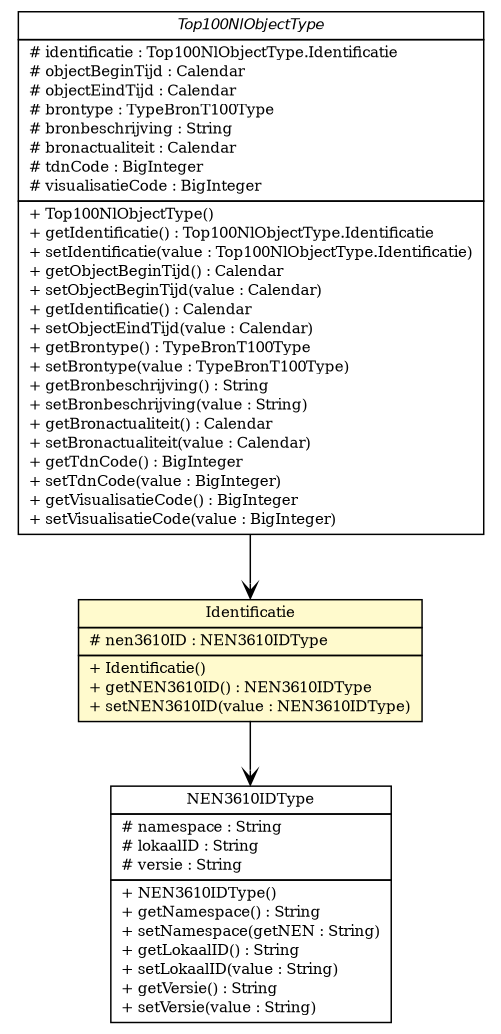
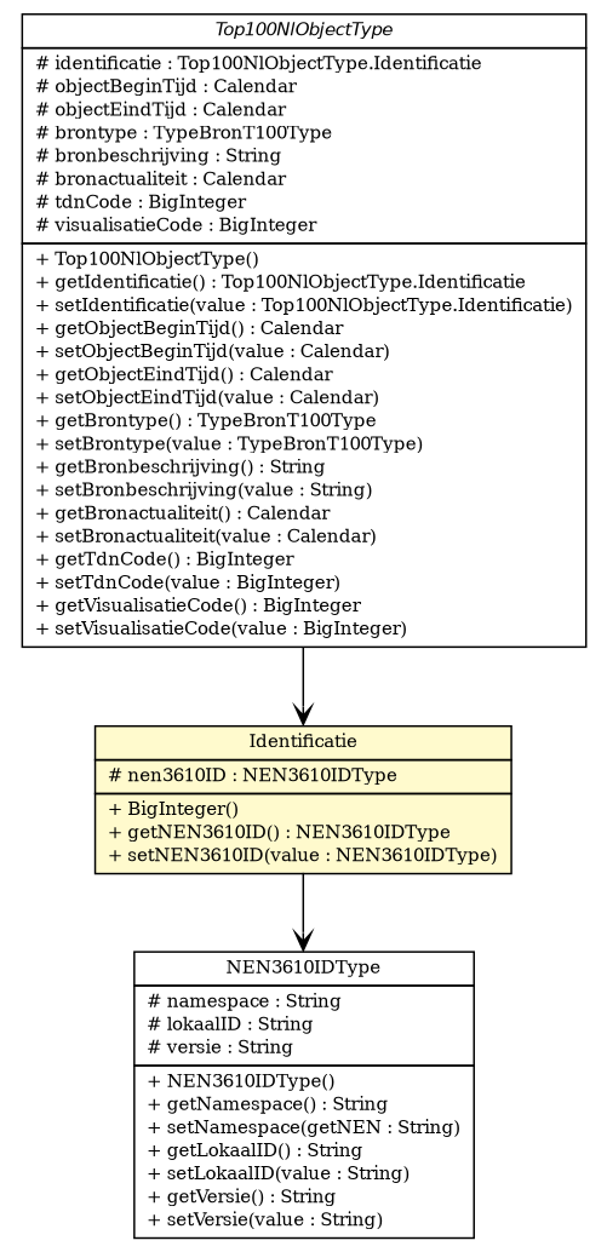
  digraph {
    fontname="DejaVu Serif"
    nodesep=0.25
    ranksep=0.5
    node [fontcolor=black fontname="DejaVu Serif" fontsize=10.0 shape=plaintext]
    edge [arrowhead=open color=black fontcolor=black fontname="DejaVu Serif" fontsize=10.0 headport=p labelfontname=Helvetica labelfontsize=10 tailport=p]
    n1 [label=<<table title="nl.b3p.topnl.top100nl.NEN3610IDType" border="0" cellborder="1" cellspacing="0" cellpadding="2" port="p" href="./NEN3610IDType.html"> 		<tr><td><table border="0" cellspacing="0" cellpadding="1"> <tr><td align="center" balign="center"> NEN3610IDType </td></tr> 		</table></td></tr> 		<tr><td><table border="0" cellspacing="0" cellpadding="1"> <tr><td align="left" balign="left"> # namespace : String </td></tr> <tr><td align="left" balign="left"> # lokaalID : String </td></tr> <tr><td align="left" balign="left"> # versie : String </td></tr> 		</table></td></tr> 		<tr><td><table border="0" cellspacing="0" cellpadding="1"> <tr><td align="left" balign="left"> + NEN3610IDType() </td></tr> <tr><td align="left" balign="left"> + getNamespace() : String </td></tr> <tr><td align="left" balign="left"> + setNamespace(getNEN : String) </td></tr> <tr><td align="left" balign="left"> + getLokaalID() : String </td></tr> <tr><td align="left" balign="left"> + setLokaalID(value : String) </td></tr> <tr><td align="left" balign="left"> + getVersie() : String </td></tr> <tr><td align="left" balign="left"> + setVersie(value : String) </td></tr> 		</table></td></tr> 		</table>>]
-   n2 [label=<<table title="nl.b3p.topnl.top100nl.Top100NlObjectType" border="0" cellborder="1" cellspacing="0" cellpadding="2" port="p" href="./Top100NlObjectType.html"> 		<tr><td><table border="0" cellspacing="0" cellpadding="1"> <tr><td align="center" balign="center"><font face="Helvetica-Oblique"> Top100NlObjectType </font></td></tr> 		</table></td></tr> 		<tr><td><table border="0" cellspacing="0" cellpadding="1"> <tr><td align="left" balign="left"> # identificatie : Top100NlObjectType.Identificatie </td></tr> <tr><td align="left" balign="left"> # objectBeginTijd : Calendar </td></tr> <tr><td align="left" balign="left"> # objectEindTijd : Calendar </td></tr> <tr><td align="left" balign="left"> # brontype : TypeBronT100Type </td></tr> <tr><td align="left" balign="left"> # bronbeschrijving : String </td></tr> <tr><td align="left" balign="left"> # bronactualiteit : Calendar </td></tr> <tr><td align="left" balign="left"> # tdnCode : BigInteger </td></tr> <tr><td align="left" balign="left"> # visualisatieCode : BigInteger </td></tr> 		</table></td></tr> 		<tr><td><table border="0" cellspacing="0" cellpadding="1"> <tr><td align="left" balign="left"> + Top100NlObjectType() </td></tr> <tr><td align="left" balign="left"> + getIdentificatie() : Top100NlObjectType.Identificatie </td></tr> <tr><td align="left" balign="left"> + setIdentificatie(value : Top100NlObjectType.Identificatie) </td></tr> <tr><td align="left" balign="left"> + getObjectBeginTijd() : Calendar </td></tr> <tr><td align="left" balign="left"> + setObjectBeginTijd(value : Calendar) </td></tr> <tr><td align="left" balign="left"> + getIdentificatie() : Calendar </td></tr> <tr><td align="left" balign="left"> + setObjectEindTijd(value : Calendar) </td></tr> <tr><td align="left" balign="left"> + getBrontype() : TypeBronT100Type </td></tr> <tr><td align="left" balign="left"> + setBrontype(value : TypeBronT100Type) </td></tr> <tr><td align="left" balign="left"> + getBronbeschrijving() : String </td></tr> <tr><td align="left" balign="left"> + setBronbeschrijving(value : String) </td></tr> <tr><td align="left" balign="left"> + getBronactualiteit() : Calendar </td></tr> <tr><td align="left" balign="left"> + setBronactualiteit(value : Calendar) </td></tr> <tr><td align="left" balign="left"> + getTdnCode() : BigInteger </td></tr> <tr><td align="left" balign="left"> + setTdnCode(value : BigInteger) </td></tr> <tr><td align="left" balign="left"> + getVisualisatieCode() : BigInteger </td></tr> <tr><td align="left" balign="left"> + setVisualisatieCode(value : BigInteger) </td></tr> 		</table></td></tr> 		</table>>]
-   n3 [label=<<table title="nl.b3p.topnl.top100nl.Top100NlObjectType.Identificatie" border="0" cellborder="1" cellspacing="0" cellpadding="2" port="p" bgcolor="lemonChiffon" href="./Top100NlObjectType.Identificatie.html"> 		<tr><td><table border="0" cellspacing="0" cellpadding="1"> <tr><td align="center" balign="center"> Identificatie </td></tr> 		</table></td></tr> 		<tr><td><table border="0" cellspacing="0" cellpadding="1"> <tr><td align="left" balign="left"> # nen3610ID : NEN3610IDType </td></tr> 		</table></td></tr> 		<tr><td><table border="0" cellspacing="0" cellpadding="1"> <tr><td align="left" balign="left"> + Identificatie() </td></tr> <tr><td align="left" balign="left"> + getNEN3610ID() : NEN3610IDType </td></tr> <tr><td align="left" balign="left"> + setNEN3610ID(value : NEN3610IDType) </td></tr> 		</table></td></tr> 		</table>>]
+   n2 [label=<<table title="nl.b3p.topnl.top100nl.Top100NlObjectType" border="0" cellborder="1" cellspacing="0" cellpadding="2" port="p" href="./Top100NlObjectType.html"> 		<tr><td><table border="0" cellspacing="0" cellpadding="1"> <tr><td align="center" balign="center"><font face="Helvetica-Oblique"> Top100NlObjectType </font></td></tr> 		</table></td></tr> 		<tr><td><table border="0" cellspacing="0" cellpadding="1"> <tr><td align="left" balign="left"> # identificatie : Top100NlObjectType.Identificatie </td></tr> <tr><td align="left" balign="left"> # objectBeginTijd : Calendar </td></tr> <tr><td align="left" balign="left"> # objectEindTijd : Calendar </td></tr> <tr><td align="left" balign="left"> # brontype : TypeBronT100Type </td></tr> <tr><td align="left" balign="left"> # bronbeschrijving : String </td></tr> <tr><td align="left" balign="left"> # bronactualiteit : Calendar </td></tr> <tr><td align="left" balign="left"> # tdnCode : BigInteger </td></tr> <tr><td align="left" balign="left"> # visualisatieCode : BigInteger </td></tr> 		</table></td></tr> 		<tr><td><table border="0" cellspacing="0" cellpadding="1"> <tr><td align="left" balign="left"> + Top100NlObjectType() </td></tr> <tr><td align="left" balign="left"> + getIdentificatie() : Top100NlObjectType.Identificatie </td></tr> <tr><td align="left" balign="left"> + setIdentificatie(value : Top100NlObjectType.Identificatie) </td></tr> <tr><td align="left" balign="left"> + getObjectBeginTijd() : Calendar </td></tr> <tr><td align="left" balign="left"> + setObjectBeginTijd(value : Calendar) </td></tr> <tr><td align="left" balign="left"> + getObjectEindTijd() : Calendar </td></tr> <tr><td align="left" balign="left"> + setObjectEindTijd(value : Calendar) </td></tr> <tr><td align="left" balign="left"> + getBrontype() : TypeBronT100Type </td></tr> <tr><td align="left" balign="left"> + setBrontype(value : TypeBronT100Type) </td></tr> <tr><td align="left" balign="left"> + getBronbeschrijving() : String </td></tr> <tr><td align="left" balign="left"> + setBronbeschrijving(value : String) </td></tr> <tr><td align="left" balign="left"> + getBronactualiteit() : Calendar </td></tr> <tr><td align="left" balign="left"> + setBronactualiteit(value : Calendar) </td></tr> <tr><td align="left" balign="left"> + getTdnCode() : BigInteger </td></tr> <tr><td align="left" balign="left"> + setTdnCode(value : BigInteger) </td></tr> <tr><td align="left" balign="left"> + getVisualisatieCode() : BigInteger </td></tr> <tr><td align="left" balign="left"> + setVisualisatieCode(value : BigInteger) </td></tr> 		</table></td></tr> 		</table>>]
+   n3 [label=<<table title="nl.b3p.topnl.top100nl.Top100NlObjectType.Identificatie" border="0" cellborder="1" cellspacing="0" cellpadding="2" port="p" bgcolor="lemonChiffon" href="./Top100NlObjectType.Identificatie.html"> 		<tr><td><table border="0" cellspacing="0" cellpadding="1"> <tr><td align="center" balign="center"> Identificatie </td></tr> 		</table></td></tr> 		<tr><td><table border="0" cellspacing="0" cellpadding="1"> <tr><td align="left" balign="left"> # nen3610ID : NEN3610IDType </td></tr> 		</table></td></tr> 		<tr><td><table border="0" cellspacing="0" cellpadding="1"> <tr><td align="left" balign="left"> + BigInteger() </td></tr> <tr><td align="left" balign="left"> + getNEN3610ID() : NEN3610IDType </td></tr> <tr><td align="left" balign="left"> + setNEN3610ID(value : NEN3610IDType) </td></tr> 		</table></td></tr> 		</table>>]
    n2 -> n3
    n3 -> n1
  }
